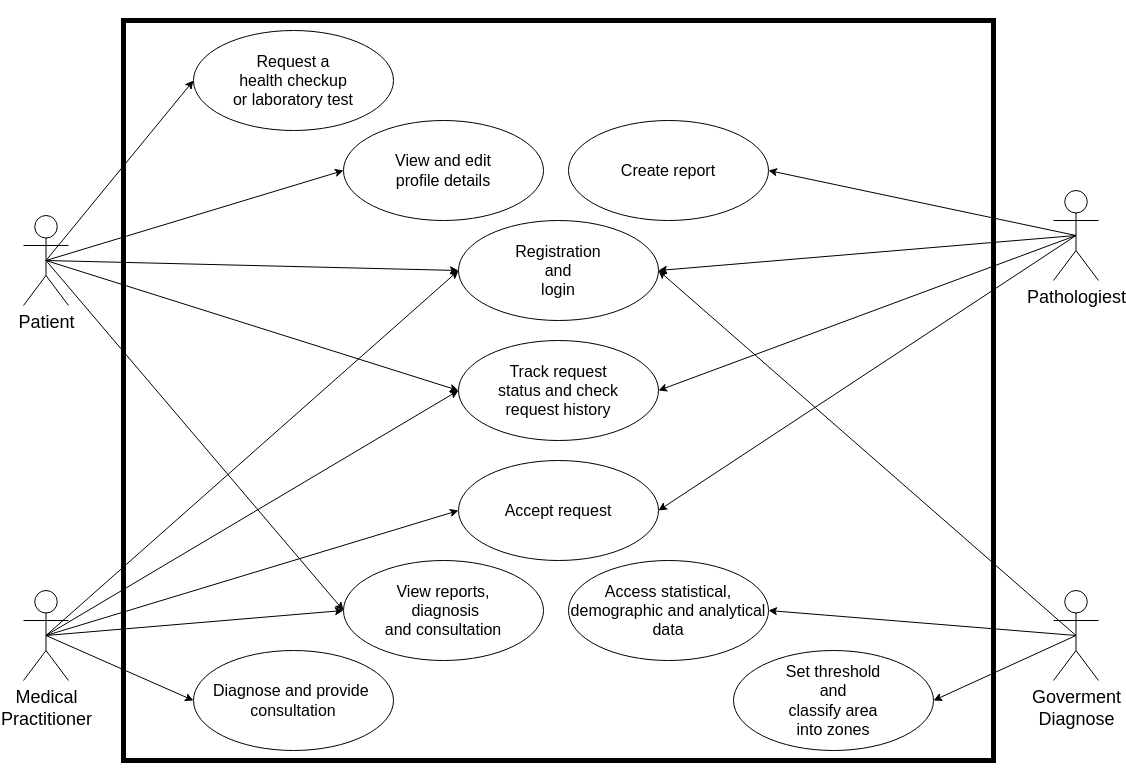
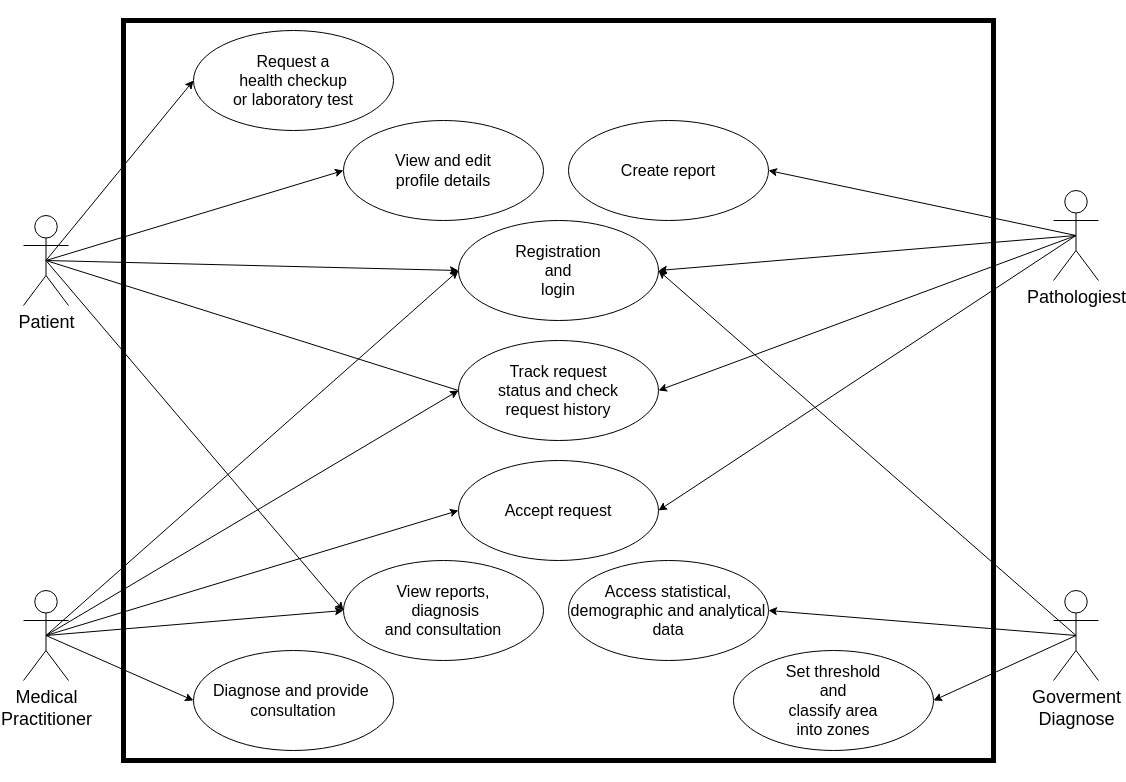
  <mxCell id="0" />
  <mxCell id="1" parent="0" />
  <mxCell id="2" value="" style="rounded=0;whiteSpace=wrap;html=1;strokeColor=#000000;fillColor=none;gradientColor=#ffffff;strokeWidth=5;" parent="1" vertex="1"><mxGeometry x="120" y="20" width="870" height="740" as="geometry" /></mxCell>
- <mxCell id="3" style="edgeStyle=none;rounded=0;orthogonalLoop=1;jettySize=auto;html=1;exitX=0.5;exitY=0.5;exitDx=0;exitDy=0;exitPerimeter=0;entryX=0;entryY=0.5;entryDx=0;entryDy=0;" parent="1" source="7" target="26" edge="1"><mxGeometry relative="1" as="geometry" /></mxCell>
+ <mxCell id="3" style="edgeStyle=none;rounded=0;orthogonalLoop=1;jettySize=auto;html=1;exitX=0.5;exitY=0.5;exitDx=0;exitDy=0;exitPerimeter=0;entryX=0;entryY=0.5;entryDx=0;entryDy=0;endArrow=none;" parent="1" source="7" target="26" edge="1"><mxGeometry relative="1" as="geometry" /></mxCell>
  <mxCell id="4" style="edgeStyle=none;rounded=0;orthogonalLoop=1;jettySize=auto;html=1;exitX=0.5;exitY=0.5;exitDx=0;exitDy=0;exitPerimeter=0;entryX=0;entryY=0.5;entryDx=0;entryDy=0;" parent="1" source="7" target="25" edge="1"><mxGeometry relative="1" as="geometry" /></mxCell>
  <mxCell id="5" style="edgeStyle=none;rounded=0;orthogonalLoop=1;jettySize=auto;html=1;exitX=0.5;exitY=0.5;exitDx=0;exitDy=0;exitPerimeter=0;entryX=0;entryY=0.5;entryDx=0;entryDy=0;" parent="1" source="7" target="24" edge="1"><mxGeometry relative="1" as="geometry" /></mxCell>
  <mxCell id="6" style="edgeStyle=none;rounded=0;orthogonalLoop=1;jettySize=auto;html=1;exitX=0.5;exitY=0.5;exitDx=0;exitDy=0;exitPerimeter=0;entryX=0;entryY=0.5;entryDx=0;entryDy=0;" parent="1" source="7" target="8" edge="1"><mxGeometry relative="1" as="geometry" /></mxCell>
  <mxCell id="7" value="&lt;font style=&quot;font-size: 18px&quot;&gt;Patient&lt;/font&gt;" style="shape=umlActor;verticalLabelPosition=bottom;verticalAlign=top;html=1;" parent="1" vertex="1"><mxGeometry x="20" y="215" width="45" height="90" as="geometry" /></mxCell>
  <mxCell id="8" value="&lt;font style=&quot;font-size: 16px&quot;&gt;Registration &lt;br&gt;and&lt;br&gt;login&lt;/font&gt;" style="ellipse;whiteSpace=wrap;html=1;" parent="1" vertex="1"><mxGeometry x="455" y="220" width="200" height="100" as="geometry" /></mxCell>
  <mxCell id="9" style="edgeStyle=none;rounded=0;orthogonalLoop=1;jettySize=auto;html=1;exitX=0.5;exitY=0.5;exitDx=0;exitDy=0;exitPerimeter=0;entryX=1;entryY=0.5;entryDx=0;entryDy=0;" parent="1" source="13" target="27" edge="1"><mxGeometry relative="1" as="geometry" /></mxCell>
  <mxCell id="10" style="edgeStyle=none;rounded=0;orthogonalLoop=1;jettySize=auto;html=1;exitX=0.5;exitY=0.5;exitDx=0;exitDy=0;exitPerimeter=0;entryX=1;entryY=0.5;entryDx=0;entryDy=0;" parent="1" source="13" target="8" edge="1"><mxGeometry relative="1" as="geometry" /></mxCell>
  <mxCell id="11" style="edgeStyle=none;rounded=0;orthogonalLoop=1;jettySize=auto;html=1;exitX=0.5;exitY=0.5;exitDx=0;exitDy=0;exitPerimeter=0;entryX=1;entryY=0.5;entryDx=0;entryDy=0;" parent="1" source="13" target="28" edge="1"><mxGeometry relative="1" as="geometry" /></mxCell>
  <mxCell id="12" style="edgeStyle=none;rounded=0;orthogonalLoop=1;jettySize=auto;html=1;exitX=0.5;exitY=0.5;exitDx=0;exitDy=0;exitPerimeter=0;entryX=1;entryY=0.5;entryDx=0;entryDy=0;" parent="1" source="13" target="26" edge="1"><mxGeometry relative="1" as="geometry" /></mxCell>
  <mxCell id="13" value="&lt;font style=&quot;font-size: 18px&quot;&gt;Pathologiest&lt;/font&gt;" style="shape=umlActor;verticalLabelPosition=bottom;verticalAlign=top;html=1;" parent="1" vertex="1"><mxGeometry x="1050" y="190" width="45" height="90" as="geometry" /></mxCell>
  <mxCell id="14" style="edgeStyle=none;rounded=0;orthogonalLoop=1;jettySize=auto;html=1;exitX=0.5;exitY=0.5;exitDx=0;exitDy=0;exitPerimeter=0;entryX=0;entryY=0.5;entryDx=0;entryDy=0;" parent="1" source="19" target="25" edge="1"><mxGeometry relative="1" as="geometry" /></mxCell>
  <mxCell id="15" style="edgeStyle=none;rounded=0;orthogonalLoop=1;jettySize=auto;html=1;exitX=0.5;exitY=0.5;exitDx=0;exitDy=0;exitPerimeter=0;entryX=0;entryY=0.5;entryDx=0;entryDy=0;" parent="1" source="19" target="8" edge="1"><mxGeometry relative="1" as="geometry" /></mxCell>
  <mxCell id="16" style="edgeStyle=none;rounded=0;orthogonalLoop=1;jettySize=auto;html=1;exitX=0.5;exitY=0.5;exitDx=0;exitDy=0;exitPerimeter=0;entryX=0;entryY=0.5;entryDx=0;entryDy=0;" parent="1" source="19" target="29" edge="1"><mxGeometry relative="1" as="geometry" /></mxCell>
  <mxCell id="17" style="edgeStyle=none;rounded=0;orthogonalLoop=1;jettySize=auto;html=1;exitX=0.5;exitY=0.5;exitDx=0;exitDy=0;exitPerimeter=0;entryX=0;entryY=0.5;entryDx=0;entryDy=0;" edge="1" parent="1" source="19" target="26"><mxGeometry relative="1" as="geometry" /></mxCell>
  <mxCell id="18" style="edgeStyle=none;rounded=0;orthogonalLoop=1;jettySize=auto;html=1;exitX=0.5;exitY=0.5;exitDx=0;exitDy=0;exitPerimeter=0;entryX=0;entryY=0.5;entryDx=0;entryDy=0;" edge="1" parent="1" source="19" target="27"><mxGeometry relative="1" as="geometry" /></mxCell>
  <mxCell id="19" value="&lt;font style=&quot;font-size: 18px&quot;&gt;Medical &lt;br&gt;Practitioner&lt;/font&gt;" style="shape=umlActor;verticalLabelPosition=bottom;verticalAlign=top;html=1;" parent="1" vertex="1"><mxGeometry x="20" y="590" width="45" height="90" as="geometry" /></mxCell>
  <mxCell id="20" style="edgeStyle=none;rounded=0;orthogonalLoop=1;jettySize=auto;html=1;exitX=0.5;exitY=0.5;exitDx=0;exitDy=0;exitPerimeter=0;entryX=1;entryY=0.5;entryDx=0;entryDy=0;" parent="1" source="23" target="31" edge="1"><mxGeometry relative="1" as="geometry" /></mxCell>
  <mxCell id="21" style="edgeStyle=none;rounded=0;orthogonalLoop=1;jettySize=auto;html=1;exitX=0.5;exitY=0.5;exitDx=0;exitDy=0;exitPerimeter=0;entryX=1;entryY=0.5;entryDx=0;entryDy=0;" parent="1" source="23" target="8" edge="1"><mxGeometry relative="1" as="geometry" /></mxCell>
  <mxCell id="22" style="rounded=0;orthogonalLoop=1;jettySize=auto;html=1;exitX=0.5;exitY=0.5;exitDx=0;exitDy=0;exitPerimeter=0;entryX=1;entryY=0.5;entryDx=0;entryDy=0;" edge="1" parent="1" source="23" target="32"><mxGeometry relative="1" as="geometry" /></mxCell>
  <mxCell id="23" value="&lt;font style=&quot;font-size: 18px&quot;&gt;Goverment &lt;br&gt;Diagnose&lt;/font&gt;" style="shape=umlActor;verticalLabelPosition=bottom;verticalAlign=top;html=1;" parent="1" vertex="1"><mxGeometry x="1050" y="590" width="45" height="90" as="geometry" /></mxCell>
  <mxCell id="24" value="&lt;font style=&quot;font-size: 16px&quot;&gt;Request a&lt;br&gt;health checkup &lt;br&gt;or laboratory test&lt;/font&gt;" style="ellipse;whiteSpace=wrap;html=1;" parent="1" vertex="1"><mxGeometry x="190" y="30" width="200" height="100" as="geometry" /></mxCell>
  <mxCell id="25" value="&lt;font style=&quot;font-size: 16px&quot;&gt;View reports,&lt;br&gt;&amp;nbsp;diagnosis&lt;br&gt;and consultation&lt;br&gt;&lt;/font&gt;" style="ellipse;whiteSpace=wrap;html=1;" parent="1" vertex="1"><mxGeometry x="340" y="560" width="200" height="100" as="geometry" /></mxCell>
  <mxCell id="26" value="&lt;font style=&quot;font-size: 16px&quot;&gt;Track request&lt;br&gt;status&amp;nbsp;and check request&amp;nbsp;history&lt;br&gt;&lt;/font&gt;" style="ellipse;whiteSpace=wrap;html=1;" parent="1" vertex="1"><mxGeometry x="455" y="340" width="200" height="100" as="geometry" /></mxCell>
  <mxCell id="27" value="&lt;span style=&quot;font-size: 16px&quot;&gt;Accept request&lt;/span&gt;" style="ellipse;whiteSpace=wrap;html=1;" parent="1" vertex="1"><mxGeometry x="455" y="460" width="200" height="100" as="geometry" /></mxCell>
  <mxCell id="28" value="&lt;font style=&quot;font-size: 16px&quot;&gt;Create report&lt;/font&gt;" style="ellipse;whiteSpace=wrap;html=1;" parent="1" vertex="1"><mxGeometry x="565" y="120" width="200" height="100" as="geometry" /></mxCell>
  <mxCell id="29" value="&lt;font style=&quot;font-size: 16px&quot;&gt;Diagnose&amp;nbsp;and provide&amp;nbsp;&lt;br&gt;consultation&lt;br&gt;&lt;/font&gt;" style="ellipse;whiteSpace=wrap;html=1;" parent="1" vertex="1"><mxGeometry x="190" y="650" width="200" height="100" as="geometry" /></mxCell>
  <mxCell id="30" value="&lt;font style=&quot;font-size: 16px&quot;&gt;View and edit &lt;br&gt;profile details&lt;br&gt;&lt;/font&gt;" style="ellipse;whiteSpace=wrap;html=1;" parent="1" vertex="1"><mxGeometry x="340" y="120" width="200" height="100" as="geometry" /></mxCell>
  <mxCell id="31" value="&lt;span style=&quot;font-size: 16px&quot;&gt;Access statistical, demographic and analytical data&lt;/span&gt;" style="ellipse;whiteSpace=wrap;html=1;" parent="1" vertex="1"><mxGeometry x="565" y="560" width="200" height="100" as="geometry" /></mxCell>
  <mxCell id="32" value="&lt;span style=&quot;font-size: 16px&quot;&gt;Set threshold &lt;br&gt;and &lt;br&gt;classify area &lt;br&gt;into zones&lt;/span&gt;" style="ellipse;whiteSpace=wrap;html=1;" vertex="1" parent="1"><mxGeometry x="730" y="650" width="200" height="100" as="geometry" /></mxCell>
  <mxCell id="33" style="edgeStyle=none;rounded=0;orthogonalLoop=1;jettySize=auto;html=1;exitX=0.5;exitY=0.5;exitDx=0;exitDy=0;exitPerimeter=0;entryX=0;entryY=0.5;entryDx=0;entryDy=0;" parent="1" source="7" target="30" edge="1"><mxGeometry relative="1" as="geometry" /></mxCell>
